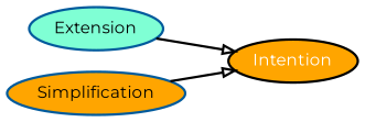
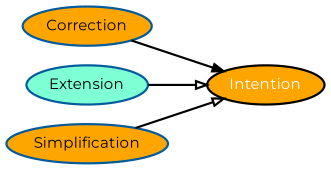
  digraph {
    rankdir=LR
    fontname=Montserrat
    node [color="#005A9C" fillcolor=orange fontname=Montserrat style="bold,filled"]
    edge [style=bold arrowhead=onormal fontname=Montserrat]
    n1 [color="#000000" fontcolor="#ffffff" label=Intention style="filled,bold"]
+   Correction
    Extension [fillcolor=aquamarine]
    Simplification
+   Correction -> n1 [arrowhead=normal]
    Extension -> n1
    Simplification -> n1
  }
